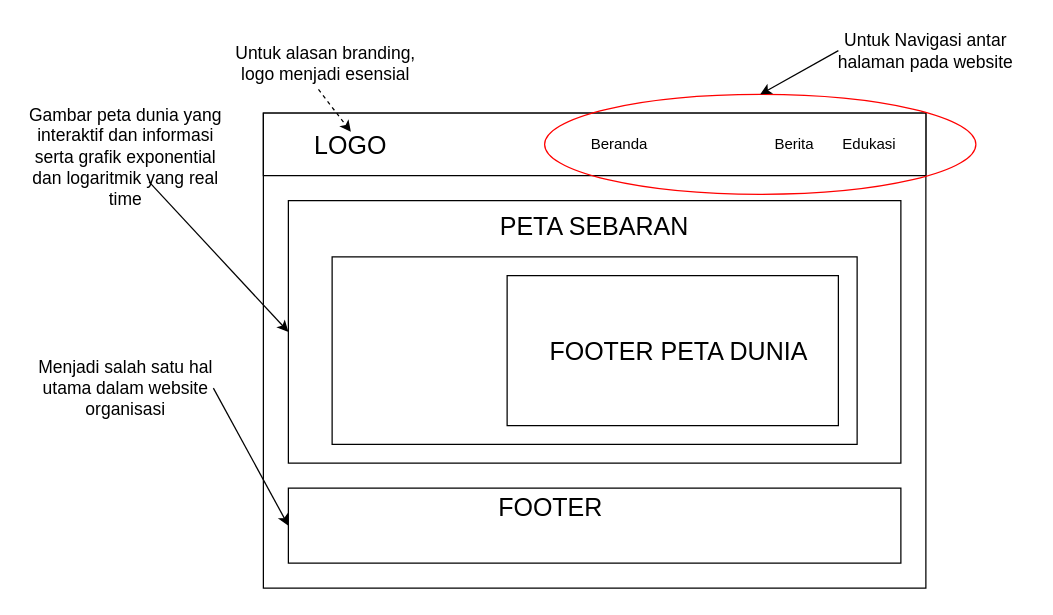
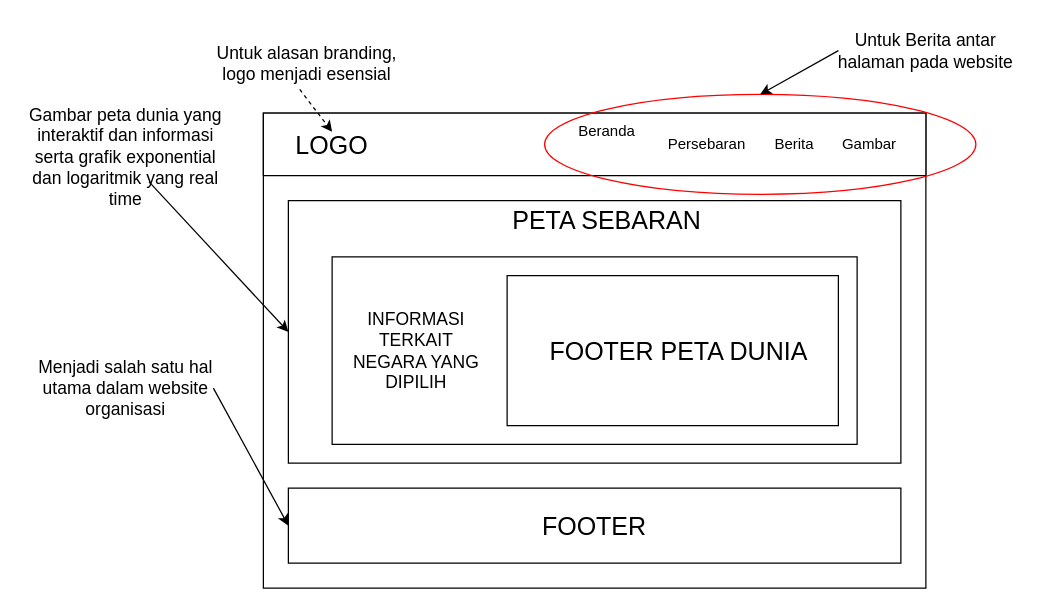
  <mxCell id="0" />
  <mxCell id="1" parent="0" />
  <mxCell id="2" value="" style="rounded=0;whiteSpace=wrap;html=1;" vertex="1" parent="1"><mxGeometry x="210" y="90" width="530" height="380" as="geometry" /></mxCell>
  <mxCell id="3" value="" style="rounded=0;whiteSpace=wrap;html=1;" vertex="1" parent="1"><mxGeometry x="210" y="90" width="530" height="50" as="geometry" /></mxCell>
- <mxCell id="4" value="&lt;font style=&quot;font-size: 20px&quot;&gt;LOGO&lt;/font&gt;" style="text;html=1;strokeColor=none;fillColor=none;align=center;verticalAlign=middle;whiteSpace=wrap;rounded=0;" vertex="1" parent="1"><mxGeometry x="245" y="105" width="70" height="20" as="geometry" /></mxCell>
- <mxCell id="5" value="&lt;font style=&quot;font-size: 12px&quot;&gt;Beranda&lt;/font&gt;" style="text;html=1;strokeColor=none;fillColor=none;align=center;verticalAlign=middle;whiteSpace=wrap;rounded=0;" vertex="1" parent="1"><mxGeometry x="460" y="105" width="70" height="20" as="geometry" /></mxCell>
+ <mxCell id="4" value="&lt;font style=&quot;font-size: 20px&quot;&gt;LOGO&lt;/font&gt;" style="text;html=1;strokeColor=none;fillColor=none;align=center;verticalAlign=middle;whiteSpace=wrap;rounded=0;" vertex="1" parent="1"><mxGeometry x="230" y="105" width="70" height="20" as="geometry" /></mxCell>
+ <mxCell id="5" value="&lt;font style=&quot;font-size: 12px&quot;&gt;Beranda&lt;/font&gt;" style="text;html=1;strokeColor=none;fillColor=none;align=center;verticalAlign=middle;whiteSpace=wrap;rounded=0;" vertex="1" parent="1"><mxGeometry x="450" y="95" width="70" height="20" as="geometry" /></mxCell>
+ <mxCell id="6" value="&lt;font style=&quot;font-size: 12px&quot;&gt;Persebaran&lt;/font&gt;" style="text;html=1;strokeColor=none;fillColor=none;align=center;verticalAlign=middle;whiteSpace=wrap;rounded=0;" vertex="1" parent="1"><mxGeometry x="530" y="105" width="70" height="20" as="geometry" /></mxCell>
  <mxCell id="7" value="&lt;font style=&quot;font-size: 12px&quot;&gt;Berita&lt;/font&gt;" style="text;html=1;strokeColor=none;fillColor=none;align=center;verticalAlign=middle;whiteSpace=wrap;rounded=0;" vertex="1" parent="1"><mxGeometry x="600" y="105" width="70" height="20" as="geometry" /></mxCell>
- <mxCell id="8" value="&lt;font style=&quot;font-size: 12px&quot;&gt;Edukasi&lt;/font&gt;" style="text;html=1;strokeColor=none;fillColor=none;align=center;verticalAlign=middle;whiteSpace=wrap;rounded=0;" vertex="1" parent="1"><mxGeometry x="660" y="105" width="70" height="20" as="geometry" /></mxCell>
+ <mxCell id="8" value="&lt;font style=&quot;font-size: 12px&quot;&gt;Gambar&lt;/font&gt;" style="text;html=1;strokeColor=none;fillColor=none;align=center;verticalAlign=middle;whiteSpace=wrap;rounded=0;" vertex="1" parent="1"><mxGeometry x="660" y="105" width="70" height="20" as="geometry" /></mxCell>
  <mxCell id="9" value="" style="rounded=0;whiteSpace=wrap;html=1;" vertex="1" parent="1"><mxGeometry x="230" y="160" width="490" height="210" as="geometry" /></mxCell>
  <mxCell id="10" value="" style="ellipse;whiteSpace=wrap;html=1;gradientColor=#ffffff;fillColor=none;strokeColor=#FF0000;" vertex="1" parent="1"><mxGeometry x="435" y="75" width="345" height="80" as="geometry" /></mxCell>
  <mxCell id="11" value="" style="endArrow=classic;html=1;entryX=0.5;entryY=0;entryDx=0;entryDy=0;" edge="1" parent="1" target="10"><mxGeometry width="50" height="50" relative="1" as="geometry"><mxPoint x="670" y="40" as="sourcePoint" /><mxPoint x="560" y="170" as="targetPoint" /></mxGeometry></mxCell>
- <mxCell id="12" value="&lt;font style=&quot;font-size: 14px&quot;&gt;Untuk Navigasi antar halaman pada website&lt;/font&gt;" style="text;html=1;strokeColor=none;fillColor=none;align=center;verticalAlign=middle;whiteSpace=wrap;rounded=0;" vertex="1" parent="1"><mxGeometry x="660" y="20" width="160" height="40" as="geometry" /></mxCell>
- <mxCell id="13" value="&lt;font style=&quot;font-size: 14px&quot;&gt;Untuk alasan branding, logo menjadi esensial&lt;/font&gt;" style="text;html=1;strokeColor=none;fillColor=none;align=center;verticalAlign=middle;whiteSpace=wrap;rounded=0;" vertex="1" parent="1"><mxGeometry x="180" y="30" width="160" height="40" as="geometry" /></mxCell>
+ <mxCell id="12" value="&lt;font style=&quot;font-size: 14px&quot;&gt;Untuk Berita antar halaman pada website&lt;/font&gt;" style="text;html=1;strokeColor=none;fillColor=none;align=center;verticalAlign=middle;whiteSpace=wrap;rounded=0;" vertex="1" parent="1"><mxGeometry x="660" y="20" width="160" height="40" as="geometry" /></mxCell>
+ <mxCell id="13" value="&lt;font style=&quot;font-size: 14px&quot;&gt;Untuk alasan branding, logo menjadi esensial&lt;/font&gt;" style="text;html=1;strokeColor=none;fillColor=none;align=center;verticalAlign=middle;whiteSpace=wrap;rounded=0;" vertex="1" parent="1"><mxGeometry x="165" y="30" width="160" height="40" as="geometry" /></mxCell>
  <mxCell id="14" value="" style="endArrow=classic;html=1;entryX=0.5;entryY=0;entryDx=0;entryDy=0;exitX=0.463;exitY=1.025;exitDx=0;exitDy=0;exitPerimeter=0;dashed=1;" edge="1" parent="1" source="13" target="4"><mxGeometry width="50" height="50" relative="1" as="geometry"><mxPoint x="680" y="50" as="sourcePoint" /><mxPoint x="617.5" y="85" as="targetPoint" /></mxGeometry></mxCell>
  <mxCell id="15" value="" style="endArrow=classic;html=1;entryX=0;entryY=0.5;entryDx=0;entryDy=0;exitX=1;exitY=0.5;exitDx=0;exitDy=0;" edge="1" parent="1" target="19"><mxGeometry width="50" height="50" relative="1" as="geometry"><mxPoint x="170" y="310" as="sourcePoint" /><mxPoint x="230" y="350" as="targetPoint" /></mxGeometry></mxCell>
  <mxCell id="16" value="&lt;font style=&quot;font-size: 14px&quot;&gt;Menjadi salah satu hal utama dalam website organisasi&lt;/font&gt;" style="text;html=1;strokeColor=none;fillColor=none;align=center;verticalAlign=middle;whiteSpace=wrap;rounded=0;" vertex="1" parent="1"><mxGeometry x="20" y="290" width="160" height="40" as="geometry" /></mxCell>
  <mxCell id="17" value="&lt;font style=&quot;font-size: 14px&quot;&gt;Gambar peta dunia yang interaktif dan informasi serta grafik exponential dan logaritmik yang real time&lt;/font&gt;" style="text;html=1;strokeColor=none;fillColor=none;align=center;verticalAlign=middle;whiteSpace=wrap;rounded=0;" vertex="1" parent="1"><mxGeometry x="20" y="105" width="160" height="40" as="geometry" /></mxCell>
  <mxCell id="18" value="" style="endArrow=classic;html=1;entryX=0;entryY=0.5;entryDx=0;entryDy=0;" edge="1" parent="1" source="17" target="9"><mxGeometry width="50" height="50" relative="1" as="geometry"><mxPoint x="180" y="320" as="sourcePoint" /><mxPoint x="240" y="360" as="targetPoint" /></mxGeometry></mxCell>
  <mxCell id="19" value="" style="rounded=0;whiteSpace=wrap;html=1;" vertex="1" parent="1"><mxGeometry x="230" y="390" width="490" height="60" as="geometry" /></mxCell>
- <mxCell id="20" value="&lt;font style=&quot;font-size: 20px&quot;&gt;PETA SEBARAN&lt;/font&gt;" style="text;html=1;strokeColor=none;fillColor=none;align=center;verticalAlign=middle;whiteSpace=wrap;rounded=0;" vertex="1" parent="1"><mxGeometry x="385" y="170" width="180" height="20" as="geometry" /></mxCell>
- <mxCell id="21" value="&lt;font style=&quot;font-size: 20px&quot;&gt;FOOTER&lt;/font&gt;" style="text;html=1;strokeColor=none;fillColor=none;align=center;verticalAlign=middle;whiteSpace=wrap;rounded=0;" vertex="1" parent="1"><mxGeometry x="350" y="395" width="180" height="20" as="geometry" /></mxCell>
+ <mxCell id="20" value="&lt;font style=&quot;font-size: 20px&quot;&gt;PETA SEBARAN&lt;/font&gt;" style="text;html=1;strokeColor=none;fillColor=none;align=center;verticalAlign=middle;whiteSpace=wrap;rounded=0;" vertex="1" parent="1"><mxGeometry x="395" y="165" width="180" height="20" as="geometry" /></mxCell>
+ <mxCell id="21" value="&lt;font style=&quot;font-size: 20px&quot;&gt;FOOTER&lt;/font&gt;" style="text;html=1;strokeColor=none;fillColor=none;align=center;verticalAlign=middle;whiteSpace=wrap;rounded=0;" vertex="1" parent="1"><mxGeometry x="385" y="410" width="180" height="20" as="geometry" /></mxCell>
  <mxCell id="22" value="" style="rounded=0;whiteSpace=wrap;html=1;" vertex="1" parent="1"><mxGeometry x="265" y="205" width="420" height="150" as="geometry" /></mxCell>
+ <mxCell id="23" value="&lt;font&gt;&lt;font style=&quot;font-size: 14px&quot;&gt;INFORMASI TERKAIT NEGARA YANG DIPILIH&lt;/font&gt;&lt;br&gt;&lt;/font&gt;" style="text;html=1;strokeColor=none;fillColor=none;align=center;verticalAlign=middle;whiteSpace=wrap;rounded=0;" vertex="1" parent="1"><mxGeometry x="280" y="235" width="105" height="90" as="geometry" /></mxCell>
  <mxCell id="24" value="" style="rounded=0;whiteSpace=wrap;html=1;" vertex="1" parent="1"><mxGeometry x="405" y="220" width="265" height="120" as="geometry" /></mxCell>
  <mxCell id="25" value="&lt;font style=&quot;font-size: 20px&quot;&gt;FOOTER PETA DUNIA&lt;br&gt;&lt;/font&gt;" style="text;html=1;strokeColor=none;fillColor=none;align=center;verticalAlign=middle;whiteSpace=wrap;rounded=0;" vertex="1" parent="1"><mxGeometry x="425" y="270" width="235" height="20" as="geometry" /></mxCell>
